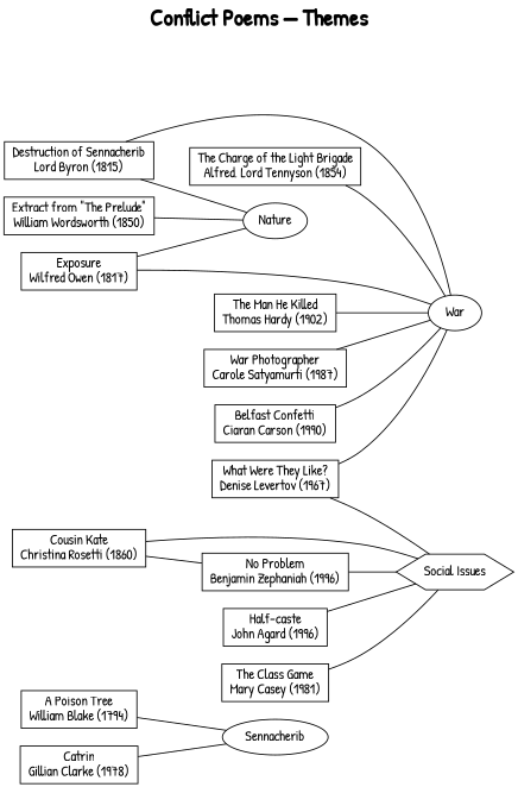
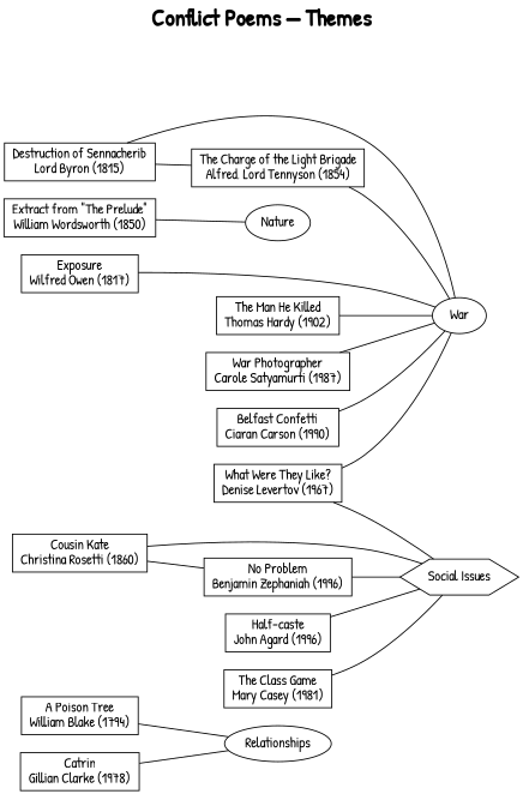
  graph {
    fontname="Patrick Hand"
    label=<<font point-size="24"><b>Conflict Poems&thinsp;&mdash;&thinsp;Themes</b><br/>&nbsp;</font>>
    labelloc=t
    rankdir=LR
    splines=true
    node [fontname="Patrick Hand" shape=box]
    edge [fontname="Patrick Hand"]
    n1 [label=<A Poison Tree<br/>William Blake (1794)>]
-   n2 [label=Sennacherib shape=ellipse]
+   n2 [label=Relationships shape=ellipse]
    n3 [label=<Destruction of Sennacherib<br/>Lord Byron (1815)>]
    n4 [label=Nature shape=ellipse]
    n5 [label=War shape=ellipse]
    n6 [label=<Extract from "The Prelude"<br/>William Wordsworth (1850)>]
    n7 [label=<The Man He Killed<br/>Thomas Hardy (1902)>]
    n8 [label=<Cousin Kate<br/>Christina Rosetti (1860)>]
    n9 [label="Social Issues" shape=hexagon]
    n10 [label=<No Problem<br/>Benjamin Zephaniah (1996)>]
    n11 [label=<Half-caste<br/>John Agard (1996)>]
    n12 [label=<Exposure<br/>Wilfred Owen (1817)>]
    n13 [label=<The Charge of the Light Brigade<br/>Alfred, Lord Tennyson (1854)>]
    n14 [label=<Catrin<br/>Gillian Clarke (1978)>]
    n15 [label=<War Photographer<br/>Carole Satyamurti (1987)>]
    n16 [label=<Belfast Confetti<br/>Ciaran Carson (1990)>]
    n17 [label=<The Class Game<br/>Mary Casey (1981)>]
    n18 [label=<What Were They Like?<br/>Denise Levertov (1967)>]
    n1 -- n2
-   n3 -- n4
+   n3 -- n13
    n3 -- n5
    n6 -- n4
    n7 -- n5
    n8 -- n9
    n8 -- n10
    n10 -- n9
    n11 -- n9
-   n12 -- n4
    n12 -- n5
    n13 -- n5
    n14 -- n2
    n15 -- n5
    n16 -- n5
    n17 -- n9
    n18 -- n5
    n18 -- n9
  }
